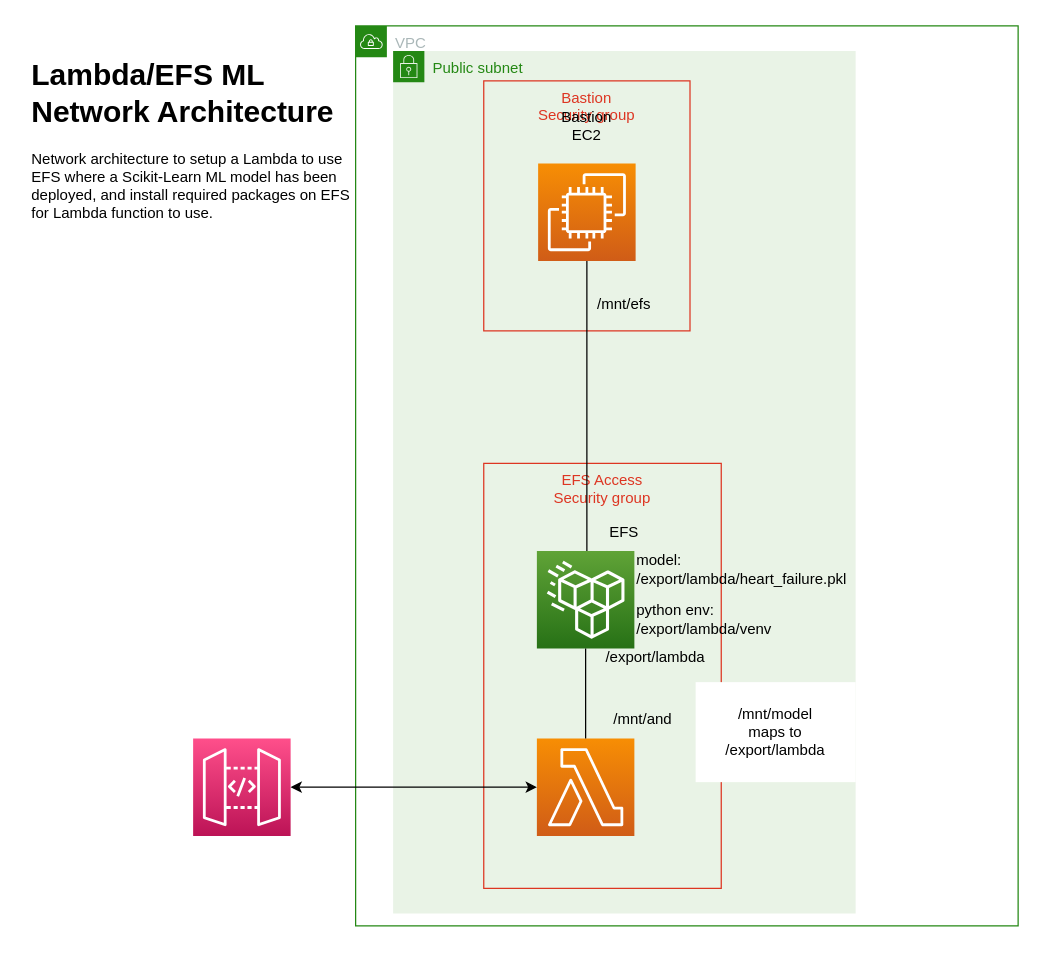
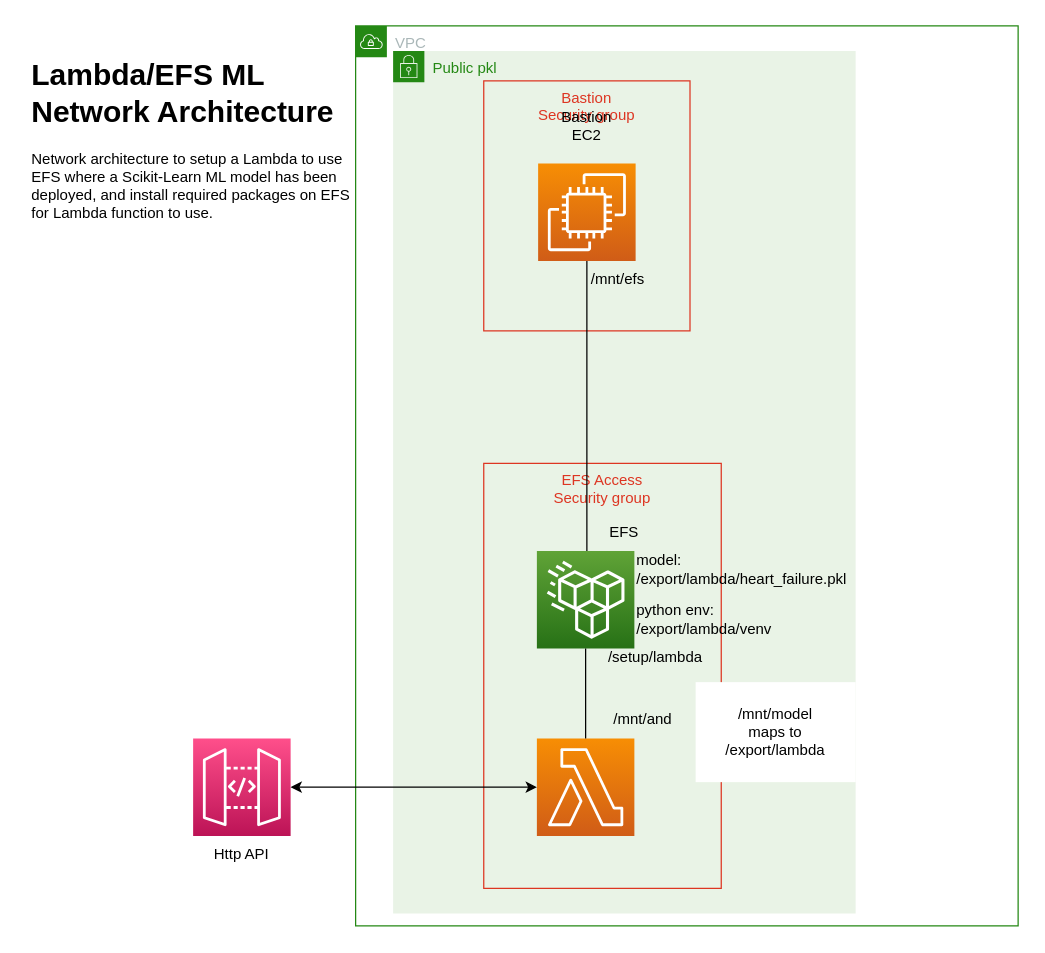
  <mxCell id="0" />
  <mxCell id="1" parent="0" />
  <mxCell id="2" value="VPC" style="points=[[0,0],[0.25,0],[0.5,0],[0.75,0],[1,0],[1,0.25],[1,0.5],[1,0.75],[1,1],[0.75,1],[0.5,1],[0.25,1],[0,1],[0,0.75],[0,0.5],[0,0.25]];outlineConnect=0;gradientColor=none;html=1;whiteSpace=wrap;fontSize=12;fontStyle=0;container=1;pointerEvents=0;collapsible=0;recursiveResize=0;shape=mxgraph.aws4.group;grIcon=mxgraph.aws4.group_vpc;strokeColor=#248814;fillColor=none;verticalAlign=top;align=left;spacingLeft=30;fontColor=#AAB7B8;dashed=0;" vertex="1" parent="1"><mxGeometry x="284" y="20" width="530" height="720" as="geometry" /></mxCell>
- <mxCell id="3" value="Public subnet" style="points=[[0,0],[0.25,0],[0.5,0],[0.75,0],[1,0],[1,0.25],[1,0.5],[1,0.75],[1,1],[0.75,1],[0.5,1],[0.25,1],[0,1],[0,0.75],[0,0.5],[0,0.25]];outlineConnect=0;gradientColor=none;html=1;whiteSpace=wrap;fontSize=12;fontStyle=0;container=1;pointerEvents=0;collapsible=0;recursiveResize=0;shape=mxgraph.aws4.group;grIcon=mxgraph.aws4.group_security_group;grStroke=0;strokeColor=#248814;fillColor=#E9F3E6;verticalAlign=top;align=left;spacingLeft=30;fontColor=#248814;dashed=0;" vertex="1" parent="2"><mxGeometry x="30" y="20" width="370" height="690" as="geometry" /></mxCell>
+ <mxCell id="3" value="Public pkl" style="points=[[0,0],[0.25,0],[0.5,0],[0.75,0],[1,0],[1,0.25],[1,0.5],[1,0.75],[1,1],[0.75,1],[0.5,1],[0.25,1],[0,1],[0,0.75],[0,0.5],[0,0.25]];outlineConnect=0;gradientColor=none;html=1;whiteSpace=wrap;fontSize=12;fontStyle=0;container=1;pointerEvents=0;collapsible=0;recursiveResize=0;shape=mxgraph.aws4.group;grIcon=mxgraph.aws4.group_security_group;grStroke=0;strokeColor=#248814;fillColor=#E9F3E6;verticalAlign=top;align=left;spacingLeft=30;fontColor=#248814;dashed=0;" vertex="1" parent="2"><mxGeometry x="30" y="20" width="370" height="690" as="geometry" /></mxCell>
  <mxCell id="4" value="Bastion &#10;Security group" style="fillColor=none;strokeColor=#DD3522;verticalAlign=top;fontStyle=0;fontColor=#DD3522;" vertex="1" parent="3"><mxGeometry x="72.5" y="24" width="165" height="200" as="geometry" /></mxCell>
  <mxCell id="5" value="EFS Access &#10;Security group" style="fillColor=none;strokeColor=#DD3522;verticalAlign=top;fontStyle=0;fontColor=#DD3522;" vertex="1" parent="3"><mxGeometry x="72.5" y="330" width="190" height="340" as="geometry" /></mxCell>
- <mxCell id="6" value="/mnt/efs" style="text;html=1;strokeColor=none;fillColor=none;align=center;verticalAlign=middle;whiteSpace=wrap;rounded=0;" vertex="1" parent="3"><mxGeometry x="155" y="188" width="60" height="30" as="geometry" /></mxCell>
- <mxCell id="7" value="/export/lambda" style="text;html=1;strokeColor=none;fillColor=none;align=center;verticalAlign=middle;whiteSpace=wrap;rounded=0;" vertex="1" parent="3"><mxGeometry x="180" y="470" width="60" height="30" as="geometry" /></mxCell>
+ <mxCell id="6" value="/mnt/efs" style="text;html=1;strokeColor=none;fillColor=none;align=center;verticalAlign=middle;whiteSpace=wrap;rounded=0;" vertex="1" parent="3"><mxGeometry x="150" y="168" width="60" height="30" as="geometry" /></mxCell>
+ <mxCell id="7" value="/setup/lambda" style="text;html=1;strokeColor=none;fillColor=none;align=center;verticalAlign=middle;whiteSpace=wrap;rounded=0;" vertex="1" parent="3"><mxGeometry x="180" y="470" width="60" height="30" as="geometry" /></mxCell>
  <mxCell id="8" value="/mnt/and" style="text;html=1;strokeColor=none;fillColor=none;align=center;verticalAlign=middle;whiteSpace=wrap;rounded=0;" vertex="1" parent="3"><mxGeometry x="170" y="520" width="60" height="30" as="geometry" /></mxCell>
  <mxCell id="9" value="model:&lt;br&gt;/export/lambda/heart_failure.pkl" style="text;html=1;strokeColor=none;fillColor=none;align=left;verticalAlign=middle;whiteSpace=wrap;rounded=0;" vertex="1" parent="3"><mxGeometry x="192.5" y="400" width="60" height="30" as="geometry" /></mxCell>
  <mxCell id="10" value="python env:&lt;br&gt;/export/lambda/venv" style="text;html=1;strokeColor=none;fillColor=none;align=left;verticalAlign=middle;whiteSpace=wrap;rounded=0;" vertex="1" parent="3"><mxGeometry x="192.5" y="440" width="70" height="30" as="geometry" /></mxCell>
  <mxCell id="11" value="/mnt/model&lt;br&gt;maps to&lt;br&gt;/export/lambda" style="text;html=1;strokeColor=none;fillColor=#FFFFFF;align=center;verticalAlign=middle;whiteSpace=wrap;rounded=0;" vertex="1" parent="3"><mxGeometry x="242" y="505" width="128" height="80" as="geometry" /></mxCell>
  <mxCell id="12" value="" style="sketch=0;points=[[0,0,0],[0.25,0,0],[0.5,0,0],[0.75,0,0],[1,0,0],[0,1,0],[0.25,1,0],[0.5,1,0],[0.75,1,0],[1,1,0],[0,0.25,0],[0,0.5,0],[0,0.75,0],[1,0.25,0],[1,0.5,0],[1,0.75,0]];outlineConnect=0;fontColor=#232F3E;gradientColor=#F78E04;gradientDirection=north;fillColor=#D05C17;strokeColor=#ffffff;dashed=0;verticalLabelPosition=bottom;verticalAlign=top;align=center;html=1;fontSize=12;fontStyle=0;aspect=fixed;shape=mxgraph.aws4.resourceIcon;resIcon=mxgraph.aws4.lambda;" vertex="1" parent="1"><mxGeometry x="429" y="590" width="78" height="78" as="geometry" /></mxCell>
  <mxCell id="13" value="" style="sketch=0;points=[[0,0,0],[0.25,0,0],[0.5,0,0],[0.75,0,0],[1,0,0],[0,1,0],[0.25,1,0],[0.5,1,0],[0.75,1,0],[1,1,0],[0,0.25,0],[0,0.5,0],[0,0.75,0],[1,0.25,0],[1,0.5,0],[1,0.75,0]];outlineConnect=0;fontColor=#232F3E;gradientColor=#F78E04;gradientDirection=north;fillColor=#D05C17;strokeColor=#ffffff;dashed=0;verticalLabelPosition=bottom;verticalAlign=top;align=center;html=1;fontSize=12;fontStyle=0;aspect=fixed;shape=mxgraph.aws4.resourceIcon;resIcon=mxgraph.aws4.ec2;" vertex="1" parent="1"><mxGeometry x="430" y="130" width="78" height="78" as="geometry" /></mxCell>
  <mxCell id="14" value="" style="sketch=0;points=[[0,0,0],[0.25,0,0],[0.5,0,0],[0.75,0,0],[1,0,0],[0,1,0],[0.25,1,0],[0.5,1,0],[0.75,1,0],[1,1,0],[0,0.25,0],[0,0.5,0],[0,0.75,0],[1,0.25,0],[1,0.5,0],[1,0.75,0]];outlineConnect=0;fontColor=#232F3E;gradientColor=#60A337;gradientDirection=north;fillColor=#277116;strokeColor=#ffffff;dashed=0;verticalLabelPosition=bottom;verticalAlign=top;align=center;html=1;fontSize=12;fontStyle=0;aspect=fixed;shape=mxgraph.aws4.resourceIcon;resIcon=mxgraph.aws4.efs_standard;" vertex="1" parent="1"><mxGeometry x="429" y="440" width="78" height="78" as="geometry" /></mxCell>
  <mxCell id="15" value="Bastion EC2" style="text;html=1;strokeColor=none;fillColor=none;align=center;verticalAlign=middle;whiteSpace=wrap;rounded=0;" vertex="1" parent="1"><mxGeometry x="439" y="85" width="60" height="30" as="geometry" /></mxCell>
  <mxCell id="16" value="" style="endArrow=none;html=1;rounded=0;exitX=0.5;exitY=0;exitDx=0;exitDy=0;exitPerimeter=0;entryX=0.5;entryY=1;entryDx=0;entryDy=0;entryPerimeter=0;" edge="1" parent="1" source="12" target="14"><mxGeometry width="50" height="50" relative="1" as="geometry"><mxPoint x="669" y="530" as="sourcePoint" /><mxPoint x="619" y="390" as="targetPoint" /></mxGeometry></mxCell>
  <mxCell id="17" value="" style="endArrow=none;html=1;rounded=0;entryX=0.5;entryY=1;entryDx=0;entryDy=0;entryPerimeter=0;" edge="1" parent="1" target="13"><mxGeometry width="50" height="50" relative="1" as="geometry"><mxPoint x="469" y="440" as="sourcePoint" /><mxPoint x="478" y="528" as="targetPoint" /></mxGeometry></mxCell>
  <mxCell id="18" value="EFS" style="text;html=1;strokeColor=none;fillColor=none;align=center;verticalAlign=middle;whiteSpace=wrap;rounded=0;" vertex="1" parent="1"><mxGeometry x="469" y="410" width="60" height="30" as="geometry" /></mxCell>
  <mxCell id="19" value="" style="sketch=0;points=[[0,0,0],[0.25,0,0],[0.5,0,0],[0.75,0,0],[1,0,0],[0,1,0],[0.25,1,0],[0.5,1,0],[0.75,1,0],[1,1,0],[0,0.25,0],[0,0.5,0],[0,0.75,0],[1,0.25,0],[1,0.5,0],[1,0.75,0]];outlineConnect=0;fontColor=#232F3E;gradientColor=#FF4F8B;gradientDirection=north;fillColor=#BC1356;strokeColor=#ffffff;dashed=0;verticalLabelPosition=bottom;verticalAlign=top;align=center;html=1;fontSize=12;fontStyle=0;aspect=fixed;shape=mxgraph.aws4.resourceIcon;resIcon=mxgraph.aws4.api_gateway;" vertex="1" parent="1"><mxGeometry x="154" y="590" width="78" height="78" as="geometry" /></mxCell>
+ <mxCell id="20" value="Http API" style="text;html=1;strokeColor=none;fillColor=none;align=center;verticalAlign=middle;whiteSpace=wrap;rounded=0;" vertex="1" parent="1"><mxGeometry x="163" y="668" width="60" height="30" as="geometry" /></mxCell>
  <mxCell id="21" value="" style="endArrow=classic;startArrow=classic;html=1;rounded=0;exitX=1;exitY=0.5;exitDx=0;exitDy=0;exitPerimeter=0;" edge="1" parent="1" source="19" target="12"><mxGeometry width="50" height="50" relative="1" as="geometry"><mxPoint x="394" y="400" as="sourcePoint" /><mxPoint x="254" y="480" as="targetPoint" /></mxGeometry></mxCell>
  <mxCell id="22" value="&lt;h1&gt;Lambda/EFS ML Network Architecture&lt;/h1&gt;&lt;p&gt;Network architecture to setup a Lambda to use EFS where a Scikit-Learn ML model has been deployed, and install required packages on EFS for Lambda function to use.&lt;/p&gt;" style="text;html=1;strokeColor=none;fillColor=none;spacing=5;spacingTop=-20;whiteSpace=wrap;overflow=hidden;rounded=0;" vertex="1" parent="1"><mxGeometry x="20" y="40" width="272" height="220" as="geometry" /></mxCell>
